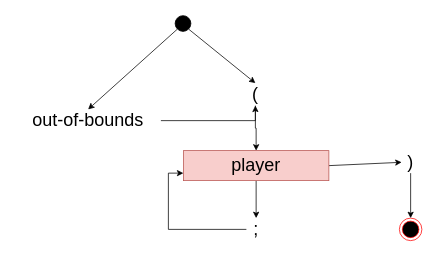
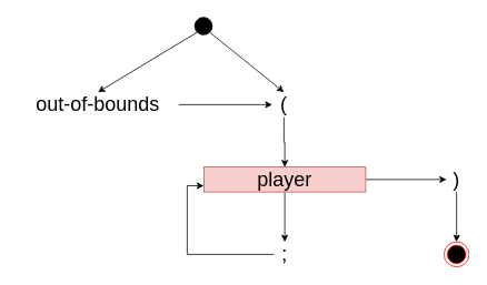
  <mxCell id="0" />
  <mxCell id="1" parent="0" />
  <mxCell id="2" style="rounded=0;orthogonalLoop=1;jettySize=auto;html=1;exitX=0;exitY=1;exitDx=0;exitDy=0;entryX=0.5;entryY=0;entryDx=0;entryDy=0;" edge="1" parent="1" source="4" target="7"><mxGeometry relative="1" as="geometry" /></mxCell>
  <mxCell id="3" style="edgeStyle=none;rounded=0;orthogonalLoop=1;jettySize=auto;html=1;exitX=1;exitY=1;exitDx=0;exitDy=0;entryX=0.5;entryY=0;entryDx=0;entryDy=0;" edge="1" parent="1" source="4" target="12"><mxGeometry relative="1" as="geometry" /></mxCell>
  <mxCell id="4" value="" style="ellipse;whiteSpace=wrap;html=1;aspect=fixed;fillColor=#000000;" vertex="1" parent="1"><mxGeometry x="233" y="20" width="21" height="21" as="geometry" /></mxCell>
  <mxCell id="5" value="" style="ellipse;html=1;shape=endState;fillColor=#000000;strokeColor=#ff0000;" vertex="1" parent="1"><mxGeometry x="532" y="290" width="30" height="30" as="geometry" /></mxCell>
  <mxCell id="6" value="" style="edgeStyle=orthogonalEdgeStyle;rounded=0;orthogonalLoop=1;jettySize=auto;html=1;" edge="1" parent="1" source="7" target="12"><mxGeometry relative="1" as="geometry" /></mxCell>
- <mxCell id="7" value="out-of-bounds" style="text;html=1;align=center;verticalAlign=middle;whiteSpace=wrap;rounded=0;fontSize=24;" vertex="1" parent="1"><mxGeometry x="20" y="145" width="194" height="30" as="geometry" /></mxCell>
+ <mxCell id="7" value="out-of-bounds" style="text;html=1;align=center;verticalAlign=middle;whiteSpace=wrap;rounded=0;fontSize=24;" vertex="1" parent="1"><mxGeometry x="20" y="110" width="194" height="30" as="geometry" /></mxCell>
  <mxCell id="8" value="" style="edgeStyle=orthogonalEdgeStyle;rounded=0;orthogonalLoop=1;jettySize=auto;html=1;" edge="1" parent="1" source="10" target="14"><mxGeometry relative="1" as="geometry" /></mxCell>
  <mxCell id="9" style="edgeStyle=none;rounded=0;orthogonalLoop=1;jettySize=auto;html=1;exitX=1;exitY=0.5;exitDx=0;exitDy=0;" edge="1" parent="1" source="10" target="16"><mxGeometry relative="1" as="geometry" /></mxCell>
- <mxCell id="10" value="player" style="text;html=1;align=center;verticalAlign=middle;whiteSpace=wrap;rounded=0;fontSize=24;fillColor=#f8cecc;strokeColor=#b85450;" vertex="1" parent="1"><mxGeometry x="244" y="200" width="194" height="40" as="geometry" /></mxCell>
+ <mxCell id="10" value="player" style="text;html=1;align=center;verticalAlign=middle;whiteSpace=wrap;rounded=0;fontSize=24;fillColor=#f8cecc;strokeColor=#b85450;" vertex="1" parent="1"><mxGeometry x="244" y="200" width="194" height="30" as="geometry" /></mxCell>
  <mxCell id="11" value="" style="edgeStyle=orthogonalEdgeStyle;rounded=0;orthogonalLoop=1;jettySize=auto;html=1;" edge="1" parent="1" source="12" target="10"><mxGeometry relative="1" as="geometry" /></mxCell>
  <mxCell id="12" value="(" style="text;html=1;align=center;verticalAlign=middle;whiteSpace=wrap;rounded=0;fontSize=24;" vertex="1" parent="1"><mxGeometry x="326" y="110" width="28" height="30" as="geometry" /></mxCell>
  <mxCell id="13" style="edgeStyle=orthogonalEdgeStyle;rounded=0;orthogonalLoop=1;jettySize=auto;html=1;exitX=0;exitY=0.5;exitDx=0;exitDy=0;entryX=0;entryY=0.75;entryDx=0;entryDy=0;" edge="1" parent="1" source="14" target="10"><mxGeometry relative="1" as="geometry" /></mxCell>
  <mxCell id="14" value=";" style="text;html=1;align=center;verticalAlign=middle;whiteSpace=wrap;rounded=0;fontSize=24;" vertex="1" parent="1"><mxGeometry x="328" y="290" width="26" height="30" as="geometry" /></mxCell>
  <mxCell id="15" value="" style="edgeStyle=orthogonalEdgeStyle;rounded=0;orthogonalLoop=1;jettySize=auto;html=1;" edge="1" parent="1" source="16" target="5"><mxGeometry relative="1" as="geometry" /></mxCell>
  <mxCell id="16" value=")" style="text;html=1;align=center;verticalAlign=middle;whiteSpace=wrap;rounded=0;fontSize=24;" vertex="1" parent="1"><mxGeometry x="535" y="200" width="24" height="30" as="geometry" /></mxCell>
